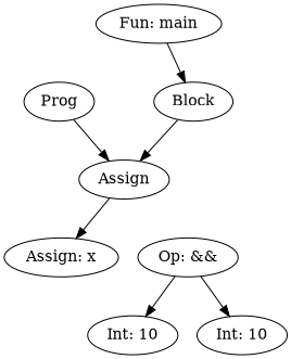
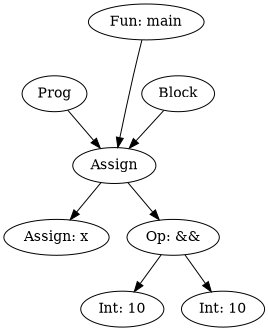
  digraph {
    n1 [label=Prog]
    n2 [label=Assign]
    n3 [label="Fun: main"]
    n4 [label=Block]
    n5 [label="Assign: x"]
    n6 [label="Op: &&"]
    n7 [label="Int: 10"]
    n8 [label="Int: 10"]
    n1 -> n2
    n2 -> n5
-   n3 -> n4
+   n2 -> n6
+   n3 -> n2
    n4 -> n2
    n6 -> n7
    n6 -> n8
  }
